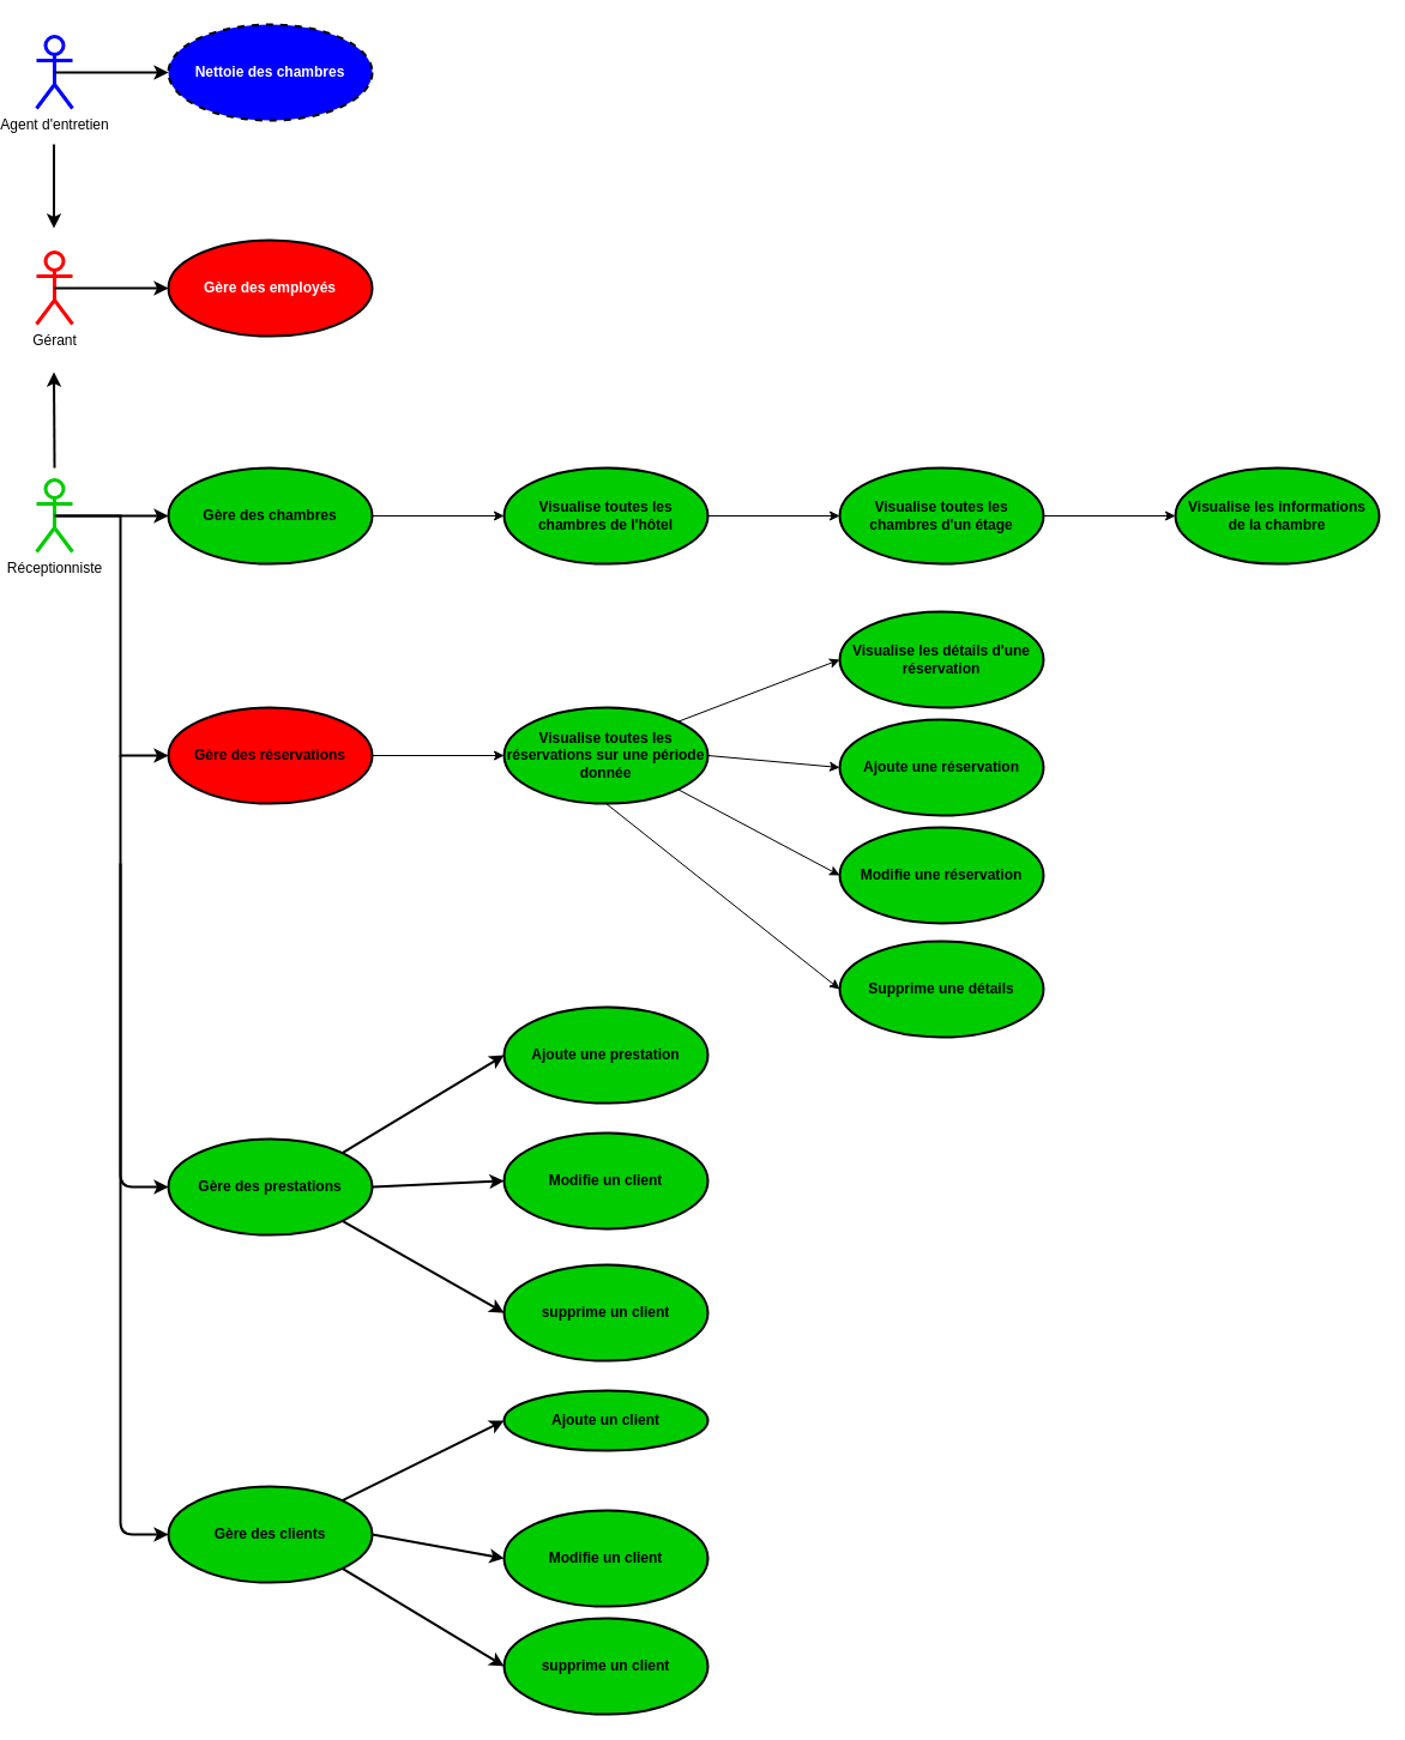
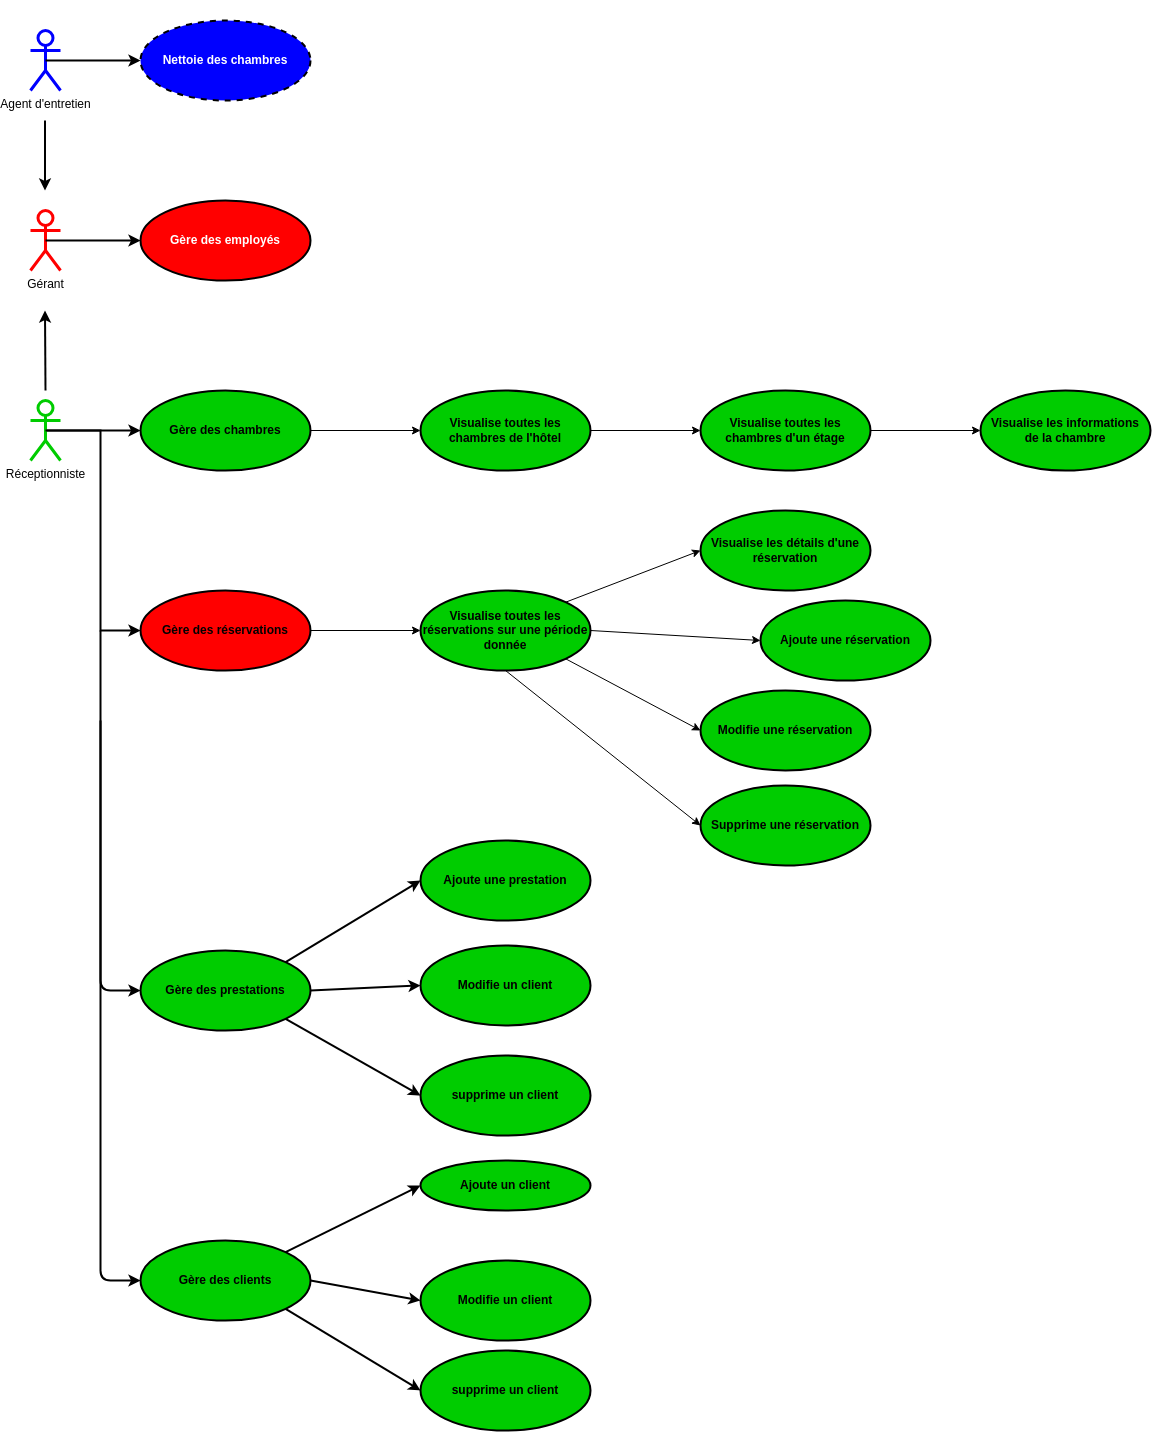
  <mxCell id="0" />
  <mxCell id="1" parent="0" />
  <mxCell id="2" value="Agent d'entretien" style="shape=umlActor;verticalLabelPosition=bottom;verticalAlign=top;html=1;outlineConnect=0;strokeColor=#0000FF;strokeWidth=3;" parent="1" vertex="1"><mxGeometry x="20" y="30" width="30" height="60" as="geometry" /></mxCell>
  <mxCell id="3" style="edgeStyle=orthogonalEdgeStyle;rounded=0;orthogonalLoop=1;jettySize=auto;html=1;strokeWidth=2;entryX=0;entryY=0.5;entryDx=0;entryDy=0;exitX=0.5;exitY=0.5;exitDx=0;exitDy=0;exitPerimeter=0;" parent="1" source="4" target="7" edge="1"><mxGeometry relative="1" as="geometry"><Array as="points"><mxPoint x="90" y="430" /><mxPoint x="90" y="630" /></Array></mxGeometry></mxCell>
  <mxCell id="4" value="Réceptionniste" style="shape=umlActor;verticalLabelPosition=bottom;verticalAlign=top;html=1;outlineConnect=0;strokeWidth=3;strokeColor=#00CC00;" parent="1" vertex="1"><mxGeometry x="20" y="400" width="30" height="60" as="geometry" /></mxCell>
  <mxCell id="5" value="Gérant" style="shape=umlActor;verticalLabelPosition=bottom;verticalAlign=top;html=1;outlineConnect=0;strokeWidth=3;strokeColor=#FF0000;" parent="1" vertex="1"><mxGeometry x="20" y="210" width="30" height="60" as="geometry" /></mxCell>
- <mxCell id="6" value="Ajoute une réservation" style="ellipse;whiteSpace=wrap;html=1;strokeWidth=2;fontStyle=1;fillColor=#00CC00;" parent="1" vertex="1"><mxGeometry x="690" y="600" width="170" height="80" as="geometry" /></mxCell>
+ <mxCell id="6" value="Ajoute une réservation" style="ellipse;whiteSpace=wrap;html=1;strokeWidth=2;fontStyle=1;fillColor=#00CC00;" parent="1" vertex="1"><mxGeometry x="750" y="600" width="170" height="80" as="geometry" /></mxCell>
  <mxCell id="7" value="Gère des réservations" style="ellipse;whiteSpace=wrap;html=1;strokeWidth=2;sketch=0;fontStyle=1;fillColor=#ff0000;" parent="1" vertex="1"><mxGeometry x="130" y="590" width="170" height="80" as="geometry" /></mxCell>
  <mxCell id="8" value="" style="endArrow=classic;html=1;strokeWidth=2;" parent="1" edge="1"><mxGeometry width="50" height="50" relative="1" as="geometry"><mxPoint x="35" y="390" as="sourcePoint" /><mxPoint x="34.5" y="310" as="targetPoint" /></mxGeometry></mxCell>
  <mxCell id="9" value="Nettoie des chambres" style="ellipse;whiteSpace=wrap;html=1;strokeWidth=2;fontStyle=1;fillColor=#0000FF;fontColor=#FFFFFF;dashed=1;" parent="1" vertex="1"><mxGeometry x="130" y="20" width="170" height="80" as="geometry" /></mxCell>
  <mxCell id="10" value="" style="endArrow=classic;html=1;entryX=0;entryY=0.5;entryDx=0;entryDy=0;strokeWidth=2;exitX=0.5;exitY=0.5;exitDx=0;exitDy=0;exitPerimeter=0;" parent="1" source="2" target="9" edge="1"><mxGeometry width="50" height="50" relative="1" as="geometry"><mxPoint x="60" y="90" as="sourcePoint" /><mxPoint x="160" y="92" as="targetPoint" /></mxGeometry></mxCell>
  <mxCell id="11" value="" style="endArrow=classic;html=1;strokeWidth=2;" parent="1" edge="1"><mxGeometry width="50" height="50" relative="1" as="geometry"><mxPoint x="34.5" y="120" as="sourcePoint" /><mxPoint x="34.5" y="190" as="targetPoint" /></mxGeometry></mxCell>
  <mxCell id="12" value="Modifie une réservation" style="ellipse;whiteSpace=wrap;html=1;strokeWidth=2;fontStyle=1;fillColor=#00CC00;" parent="1" vertex="1"><mxGeometry x="690" y="690" width="170" height="80" as="geometry" /></mxCell>
- <mxCell id="13" value="Supprime une détails" style="ellipse;whiteSpace=wrap;html=1;strokeWidth=2;fontStyle=1;fillColor=#00CC00;" parent="1" vertex="1"><mxGeometry x="690" y="785" width="170" height="80" as="geometry" /></mxCell>
+ <mxCell id="13" value="Supprime une réservation" style="ellipse;whiteSpace=wrap;html=1;strokeWidth=2;fontStyle=1;fillColor=#00CC00;" parent="1" vertex="1"><mxGeometry x="690" y="785" width="170" height="80" as="geometry" /></mxCell>
  <mxCell id="14" value="" style="endArrow=classic;html=1;strokeColor=#000000;strokeWidth=2;fontColor=#FFFFFF;exitX=0.5;exitY=0.5;exitDx=0;exitDy=0;exitPerimeter=0;entryX=0;entryY=0.5;entryDx=0;entryDy=0;" parent="1" source="4" target="15" edge="1"><mxGeometry width="50" height="50" relative="1" as="geometry"><mxPoint x="120" y="410" as="sourcePoint" /><mxPoint x="240" y="430" as="targetPoint" /></mxGeometry></mxCell>
  <mxCell id="15" value="Gère des chambres" style="ellipse;whiteSpace=wrap;html=1;strokeWidth=2;fontStyle=1;fillColor=#00CC00;" parent="1" vertex="1"><mxGeometry x="130" y="390" width="170" height="80" as="geometry" /></mxCell>
  <mxCell id="16" value="" style="endArrow=classic;html=1;strokeColor=#000000;strokeWidth=2;fontColor=#FFFFFF;exitX=0.5;exitY=0.5;exitDx=0;exitDy=0;exitPerimeter=0;entryX=0;entryY=0.5;entryDx=0;entryDy=0;" parent="1" source="5" target="17" edge="1"><mxGeometry width="50" height="50" relative="1" as="geometry"><mxPoint x="60" y="240" as="sourcePoint" /><mxPoint x="100" y="240" as="targetPoint" /></mxGeometry></mxCell>
  <mxCell id="17" value="Gère des employés" style="ellipse;whiteSpace=wrap;html=1;strokeWidth=2;fontStyle=1;fillColor=#FF0000;fontColor=#FFFFFF;" parent="1" vertex="1"><mxGeometry x="130" y="200" width="170" height="80" as="geometry" /></mxCell>
  <mxCell id="18" value="" style="endArrow=classic;html=1;strokeColor=#000000;strokeWidth=2;fontColor=#FFFFFF;entryX=0;entryY=0.5;entryDx=0;entryDy=0;" parent="1" target="19" edge="1"><mxGeometry width="50" height="50" relative="1" as="geometry"><mxPoint x="90" y="630" as="sourcePoint" /><mxPoint x="90" y="760" as="targetPoint" /><Array as="points"><mxPoint x="90" y="990" /></Array></mxGeometry></mxCell>
  <mxCell id="19" value="Gère des prestations" style="ellipse;whiteSpace=wrap;html=1;strokeWidth=2;fontStyle=1;fillColor=#00CC00;" parent="1" vertex="1"><mxGeometry x="130" y="950" width="170" height="80" as="geometry" /></mxCell>
  <mxCell id="20" value="Ajoute une prestation" style="ellipse;whiteSpace=wrap;html=1;strokeWidth=2;fontStyle=1;fillColor=#00CC00;" parent="1" vertex="1"><mxGeometry x="410" y="840" width="170" height="80" as="geometry" /></mxCell>
  <mxCell id="21" value="Gère des clients" style="ellipse;whiteSpace=wrap;html=1;strokeWidth=2;fontStyle=1;fillColor=#00CC00;" parent="1" vertex="1"><mxGeometry x="130" y="1240" width="170" height="80" as="geometry" /></mxCell>
  <mxCell id="22" value="" style="endArrow=classic;html=1;strokeColor=#000000;strokeWidth=2;fontColor=#FFFFFF;exitX=1;exitY=0;exitDx=0;exitDy=0;entryX=0;entryY=0.5;entryDx=0;entryDy=0;" parent="1" source="19" target="20" edge="1"><mxGeometry width="50" height="50" relative="1" as="geometry"><mxPoint x="310" y="889.5" as="sourcePoint" /><mxPoint x="390" y="889.5" as="targetPoint" /></mxGeometry></mxCell>
  <mxCell id="23" value="" style="endArrow=classic;html=1;strokeColor=#000000;strokeWidth=2;fontColor=#FFFFFF;entryX=0;entryY=0.5;entryDx=0;entryDy=0;" parent="1" target="21" edge="1"><mxGeometry width="50" height="50" relative="1" as="geometry"><mxPoint x="90" y="720" as="sourcePoint" /><mxPoint x="150" y="940" as="targetPoint" /><Array as="points"><mxPoint x="90" y="1280" /></Array></mxGeometry></mxCell>
  <mxCell id="24" value="Ajoute un client" style="ellipse;whiteSpace=wrap;html=1;strokeWidth=2;fontStyle=1;fillColor=#00CC00;" parent="1" vertex="1"><mxGeometry x="410" y="1160" width="170" height="50" as="geometry" /></mxCell>
  <mxCell id="25" value="Modifie un client" style="ellipse;whiteSpace=wrap;html=1;strokeWidth=2;fontStyle=1;fillColor=#00CC00;" parent="1" vertex="1"><mxGeometry x="410" y="1260" width="170" height="80" as="geometry" /></mxCell>
  <mxCell id="26" value="supprime un client" style="ellipse;whiteSpace=wrap;html=1;strokeWidth=2;fontStyle=1;fillColor=#00CC00;" parent="1" vertex="1"><mxGeometry x="410" y="1350" width="170" height="80" as="geometry" /></mxCell>
  <mxCell id="27" value="" style="endArrow=classic;html=1;strokeColor=#000000;strokeWidth=2;fontColor=#FFFFFF;entryX=0;entryY=0.5;entryDx=0;entryDy=0;exitX=1;exitY=0;exitDx=0;exitDy=0;" parent="1" source="21" target="24" edge="1"><mxGeometry width="50" height="50" relative="1" as="geometry"><mxPoint x="280" y="1220" as="sourcePoint" /><mxPoint x="330" y="1170" as="targetPoint" /></mxGeometry></mxCell>
  <mxCell id="28" value="" style="endArrow=classic;html=1;strokeColor=#000000;strokeWidth=2;fontColor=#FFFFFF;exitX=1;exitY=0.5;exitDx=0;exitDy=0;entryX=0;entryY=0.5;entryDx=0;entryDy=0;" parent="1" source="21" target="25" edge="1"><mxGeometry width="50" height="50" relative="1" as="geometry"><mxPoint x="330" y="1320" as="sourcePoint" /><mxPoint x="380" y="1270" as="targetPoint" /></mxGeometry></mxCell>
  <mxCell id="29" value="" style="endArrow=classic;html=1;strokeColor=#000000;strokeWidth=2;fontColor=#FFFFFF;exitX=1;exitY=1;exitDx=0;exitDy=0;entryX=0;entryY=0.5;entryDx=0;entryDy=0;" parent="1" source="21" target="26" edge="1"><mxGeometry width="50" height="50" relative="1" as="geometry"><mxPoint x="310" y="1420" as="sourcePoint" /><mxPoint x="360" y="1370" as="targetPoint" /></mxGeometry></mxCell>
  <mxCell id="30" value="Modifie un client" style="ellipse;whiteSpace=wrap;html=1;strokeWidth=2;fontStyle=1;fillColor=#00CC00;" parent="1" vertex="1"><mxGeometry x="410" y="945" width="170" height="80" as="geometry" /></mxCell>
  <mxCell id="31" value="supprime un client" style="ellipse;whiteSpace=wrap;html=1;strokeWidth=2;fontStyle=1;fillColor=#00CC00;" parent="1" vertex="1"><mxGeometry x="410" y="1055" width="170" height="80" as="geometry" /></mxCell>
  <mxCell id="32" value="" style="endArrow=classic;html=1;strokeColor=#000000;strokeWidth=2;fontColor=#FFFFFF;exitX=1;exitY=0.5;exitDx=0;exitDy=0;entryX=0;entryY=0.5;entryDx=0;entryDy=0;" parent="1" source="19" target="30" edge="1"><mxGeometry width="50" height="50" relative="1" as="geometry"><mxPoint x="300" y="960" as="sourcePoint" /><mxPoint x="380" y="950" as="targetPoint" /></mxGeometry></mxCell>
  <mxCell id="33" value="" style="endArrow=classic;html=1;strokeColor=#000000;strokeWidth=2;fontColor=#FFFFFF;exitX=1;exitY=1;exitDx=0;exitDy=0;entryX=0;entryY=0.5;entryDx=0;entryDy=0;" parent="1" source="19" target="31" edge="1"><mxGeometry width="50" height="50" relative="1" as="geometry"><mxPoint x="290" y="1060" as="sourcePoint" /><mxPoint x="390" y="1060" as="targetPoint" /></mxGeometry></mxCell>
  <mxCell id="34" value="Visualise les informations &lt;br&gt;de la chambre" style="ellipse;whiteSpace=wrap;html=1;strokeWidth=2;fontStyle=1;fillColor=#00CC00;" vertex="1" parent="1"><mxGeometry x="970" y="390" width="170" height="80" as="geometry" /></mxCell>
  <mxCell id="35" value="Visualise toutes les chambres de l'hôtel" style="ellipse;whiteSpace=wrap;html=1;strokeWidth=2;fontStyle=1;fillColor=#00CC00;" vertex="1" parent="1"><mxGeometry x="410" y="390" width="170" height="80" as="geometry" /></mxCell>
  <mxCell id="36" value="Visualise toutes les chambres d'un étage" style="ellipse;whiteSpace=wrap;html=1;strokeWidth=2;fontStyle=1;fillColor=#00CC00;" vertex="1" parent="1"><mxGeometry x="690" y="390" width="170" height="80" as="geometry" /></mxCell>
  <mxCell id="37" value="" style="endArrow=classic;html=1;exitX=1;exitY=0.5;exitDx=0;exitDy=0;entryX=0;entryY=0.5;entryDx=0;entryDy=0;" edge="1" parent="1" source="15" target="35"><mxGeometry width="50" height="50" relative="1" as="geometry"><mxPoint x="360" y="390" as="sourcePoint" /><mxPoint x="410" y="340" as="targetPoint" /></mxGeometry></mxCell>
  <mxCell id="38" value="" style="endArrow=classic;html=1;exitX=1;exitY=0.5;exitDx=0;exitDy=0;entryX=0;entryY=0.5;entryDx=0;entryDy=0;" edge="1" parent="1" source="35" target="36"><mxGeometry width="50" height="50" relative="1" as="geometry"><mxPoint x="540" y="390" as="sourcePoint" /><mxPoint x="590" y="390" as="targetPoint" /></mxGeometry></mxCell>
  <mxCell id="39" value="" style="endArrow=classic;html=1;exitX=1;exitY=0.5;exitDx=0;exitDy=0;entryX=0;entryY=0.5;entryDx=0;entryDy=0;" edge="1" parent="1" source="36" target="34"><mxGeometry width="50" height="50" relative="1" as="geometry"><mxPoint x="897" y="429.5" as="sourcePoint" /><mxPoint x="937" y="429.5" as="targetPoint" /></mxGeometry></mxCell>
  <mxCell id="40" value="Visualise toutes les réservations sur une période donnée" style="ellipse;whiteSpace=wrap;html=1;strokeWidth=2;fontStyle=1;fillColor=#00CC00;" vertex="1" parent="1"><mxGeometry x="410" y="590" width="170" height="80" as="geometry" /></mxCell>
  <mxCell id="41" value="" style="endArrow=classic;html=1;exitX=1;exitY=0.5;exitDx=0;exitDy=0;entryX=0;entryY=0.5;entryDx=0;entryDy=0;" edge="1" parent="1" source="7" target="40"><mxGeometry width="50" height="50" relative="1" as="geometry"><mxPoint x="550" y="780" as="sourcePoint" /><mxPoint x="600" y="730" as="targetPoint" /></mxGeometry></mxCell>
  <mxCell id="42" value="Visualise les détails d'une réservation" style="ellipse;whiteSpace=wrap;html=1;strokeWidth=2;fontStyle=1;fillColor=#00CC00;" vertex="1" parent="1"><mxGeometry x="690" y="510" width="170" height="80" as="geometry" /></mxCell>
  <mxCell id="43" value="" style="endArrow=classic;html=1;exitX=1;exitY=0;exitDx=0;exitDy=0;entryX=0;entryY=0.5;entryDx=0;entryDy=0;" edge="1" parent="1" source="40" target="42"><mxGeometry width="50" height="50" relative="1" as="geometry"><mxPoint x="710" y="710" as="sourcePoint" /><mxPoint x="750" y="550" as="targetPoint" /></mxGeometry></mxCell>
  <mxCell id="44" value="" style="endArrow=classic;html=1;exitX=1;exitY=0.5;exitDx=0;exitDy=0;entryX=0;entryY=0.5;entryDx=0;entryDy=0;" edge="1" parent="1" source="40" target="6"><mxGeometry width="50" height="50" relative="1" as="geometry"><mxPoint x="645" y="720" as="sourcePoint" /><mxPoint x="790" y="680" as="targetPoint" /></mxGeometry></mxCell>
  <mxCell id="45" value="" style="endArrow=classic;html=1;exitX=1;exitY=1;exitDx=0;exitDy=0;entryX=0;entryY=0.5;entryDx=0;entryDy=0;" edge="1" parent="1" source="40" target="12"><mxGeometry width="50" height="50" relative="1" as="geometry"><mxPoint x="660.004" y="679.996" as="sourcePoint" /><mxPoint x="744.9" y="718.28" as="targetPoint" /></mxGeometry></mxCell>
  <mxCell id="46" value="" style="endArrow=classic;html=1;exitX=0.5;exitY=1;exitDx=0;exitDy=0;entryX=0;entryY=0.5;entryDx=0;entryDy=0;" edge="1" parent="1" source="40" target="13"><mxGeometry width="50" height="50" relative="1" as="geometry"><mxPoint x="630.104" y="694.144" as="sourcePoint" /><mxPoint x="715" y="765.86" as="targetPoint" /><Array as="points" /></mxGeometry></mxCell>
